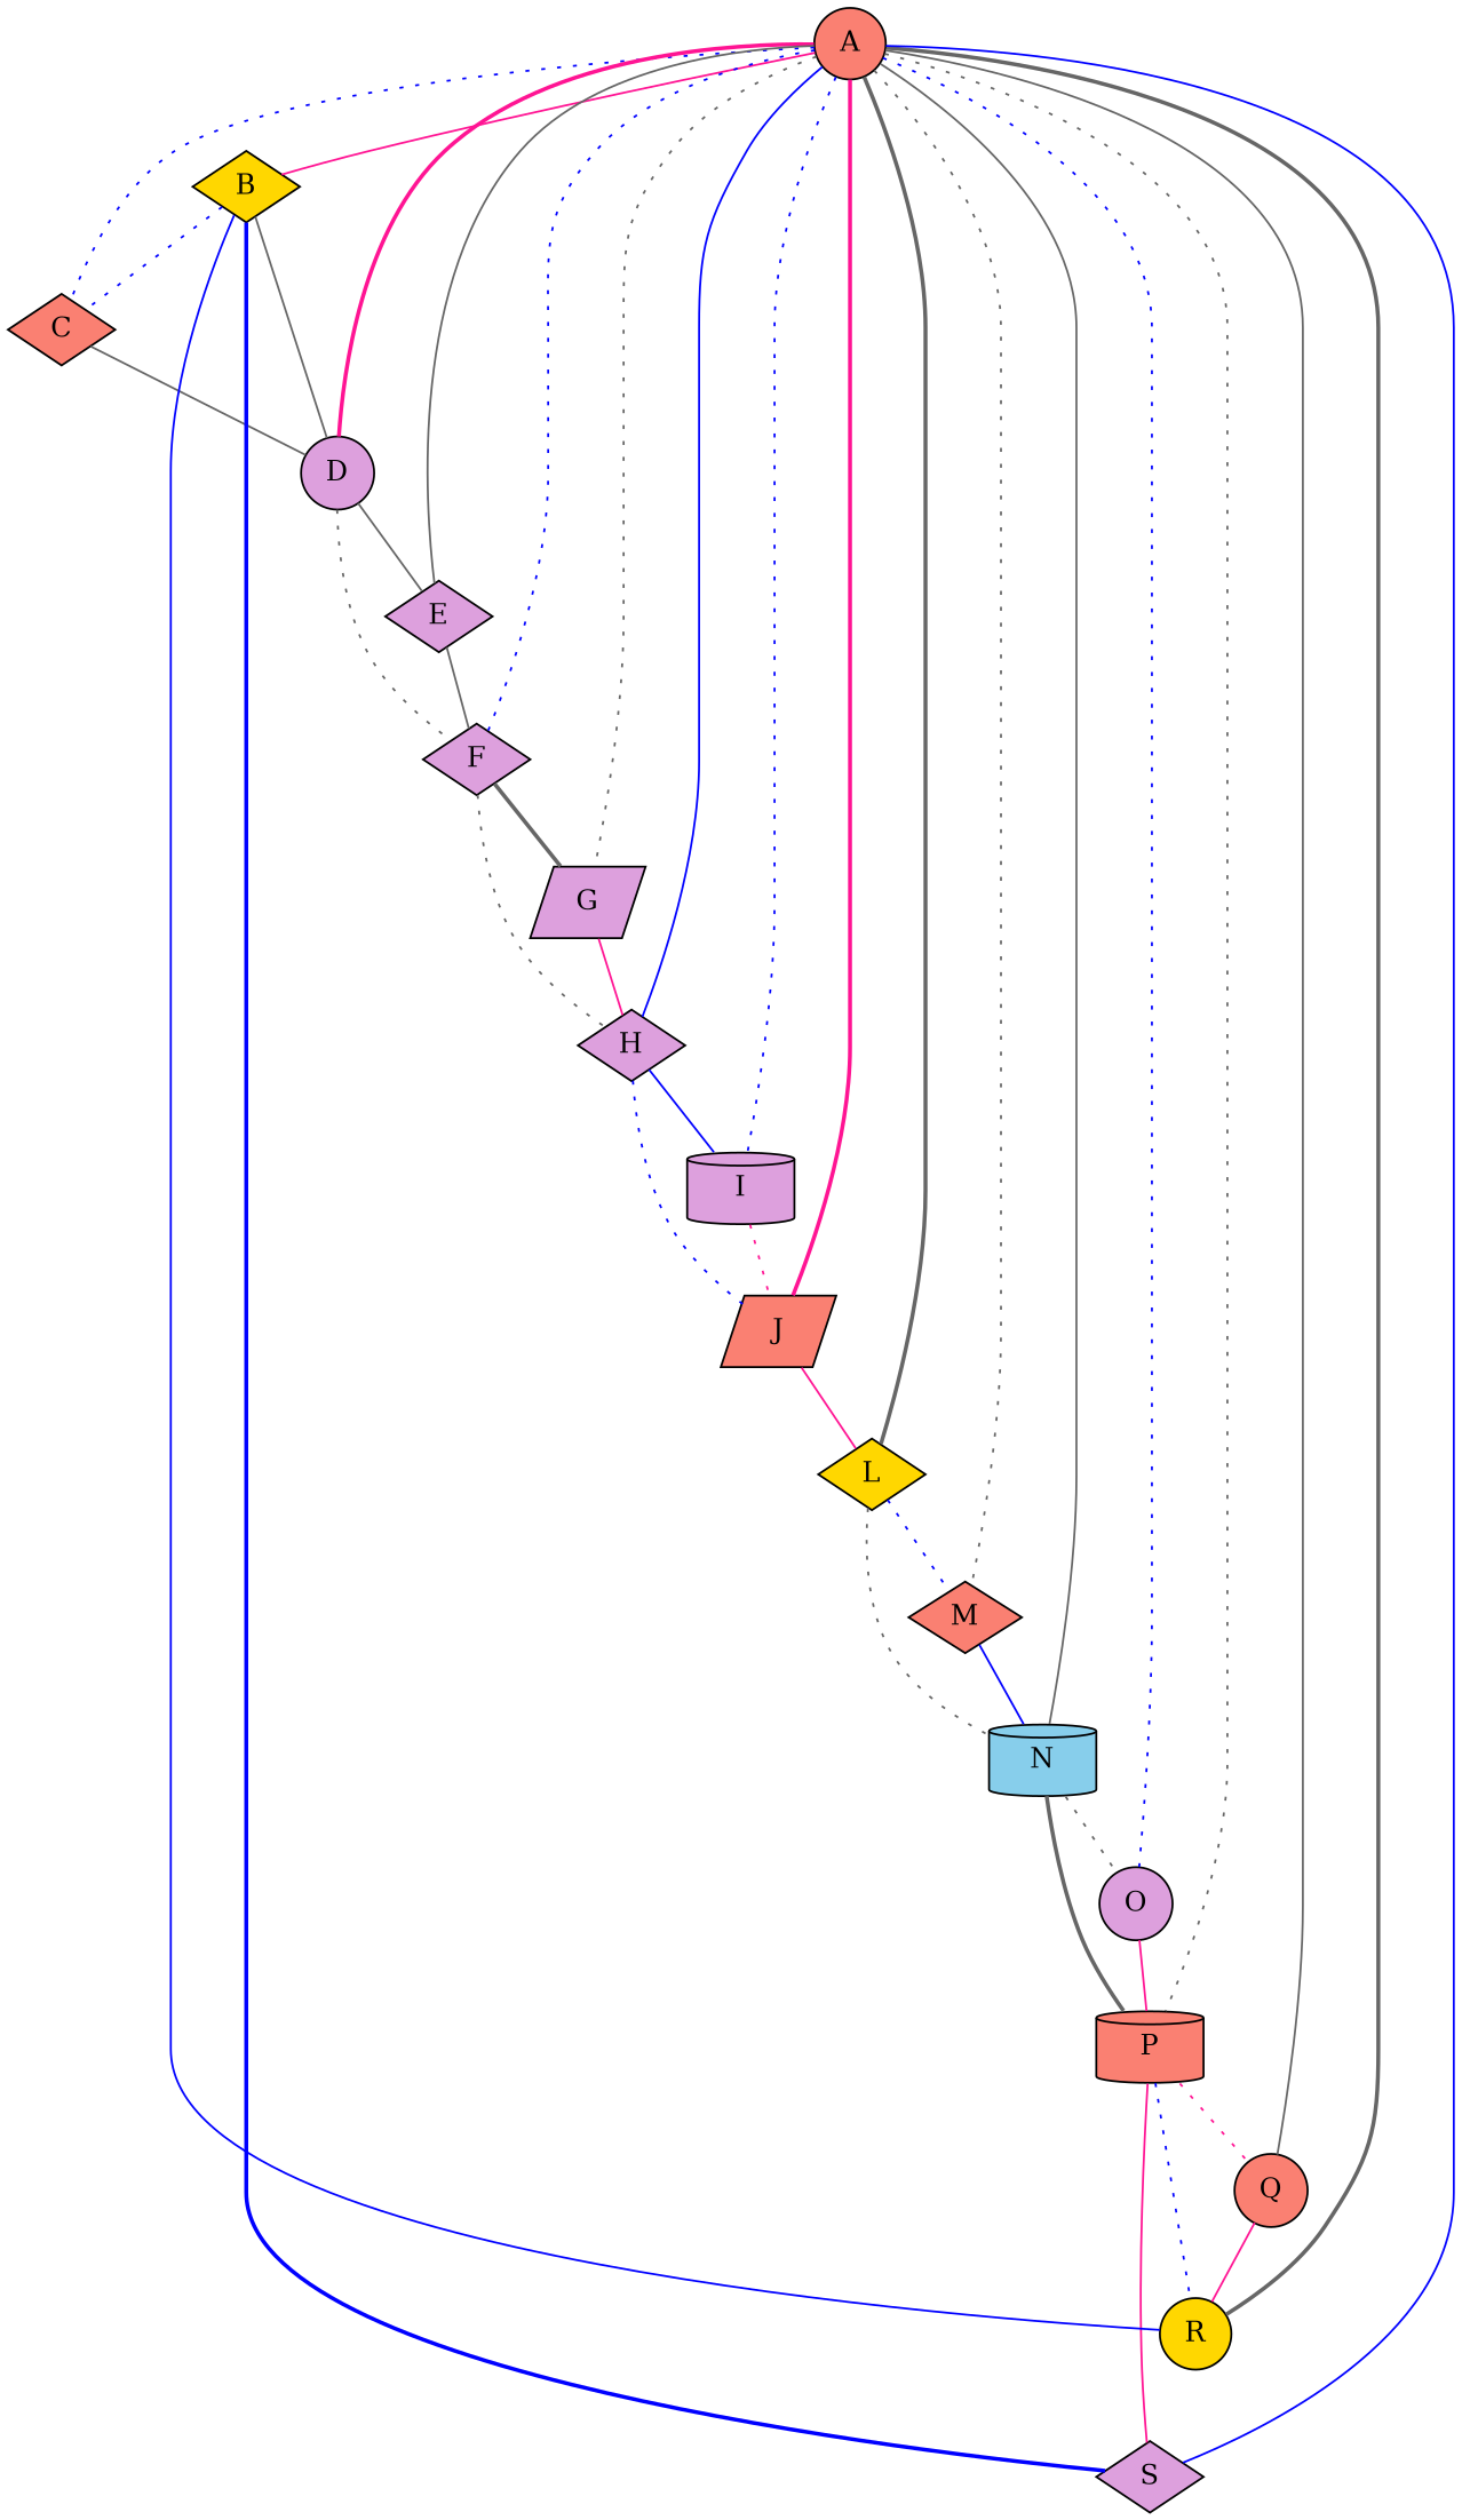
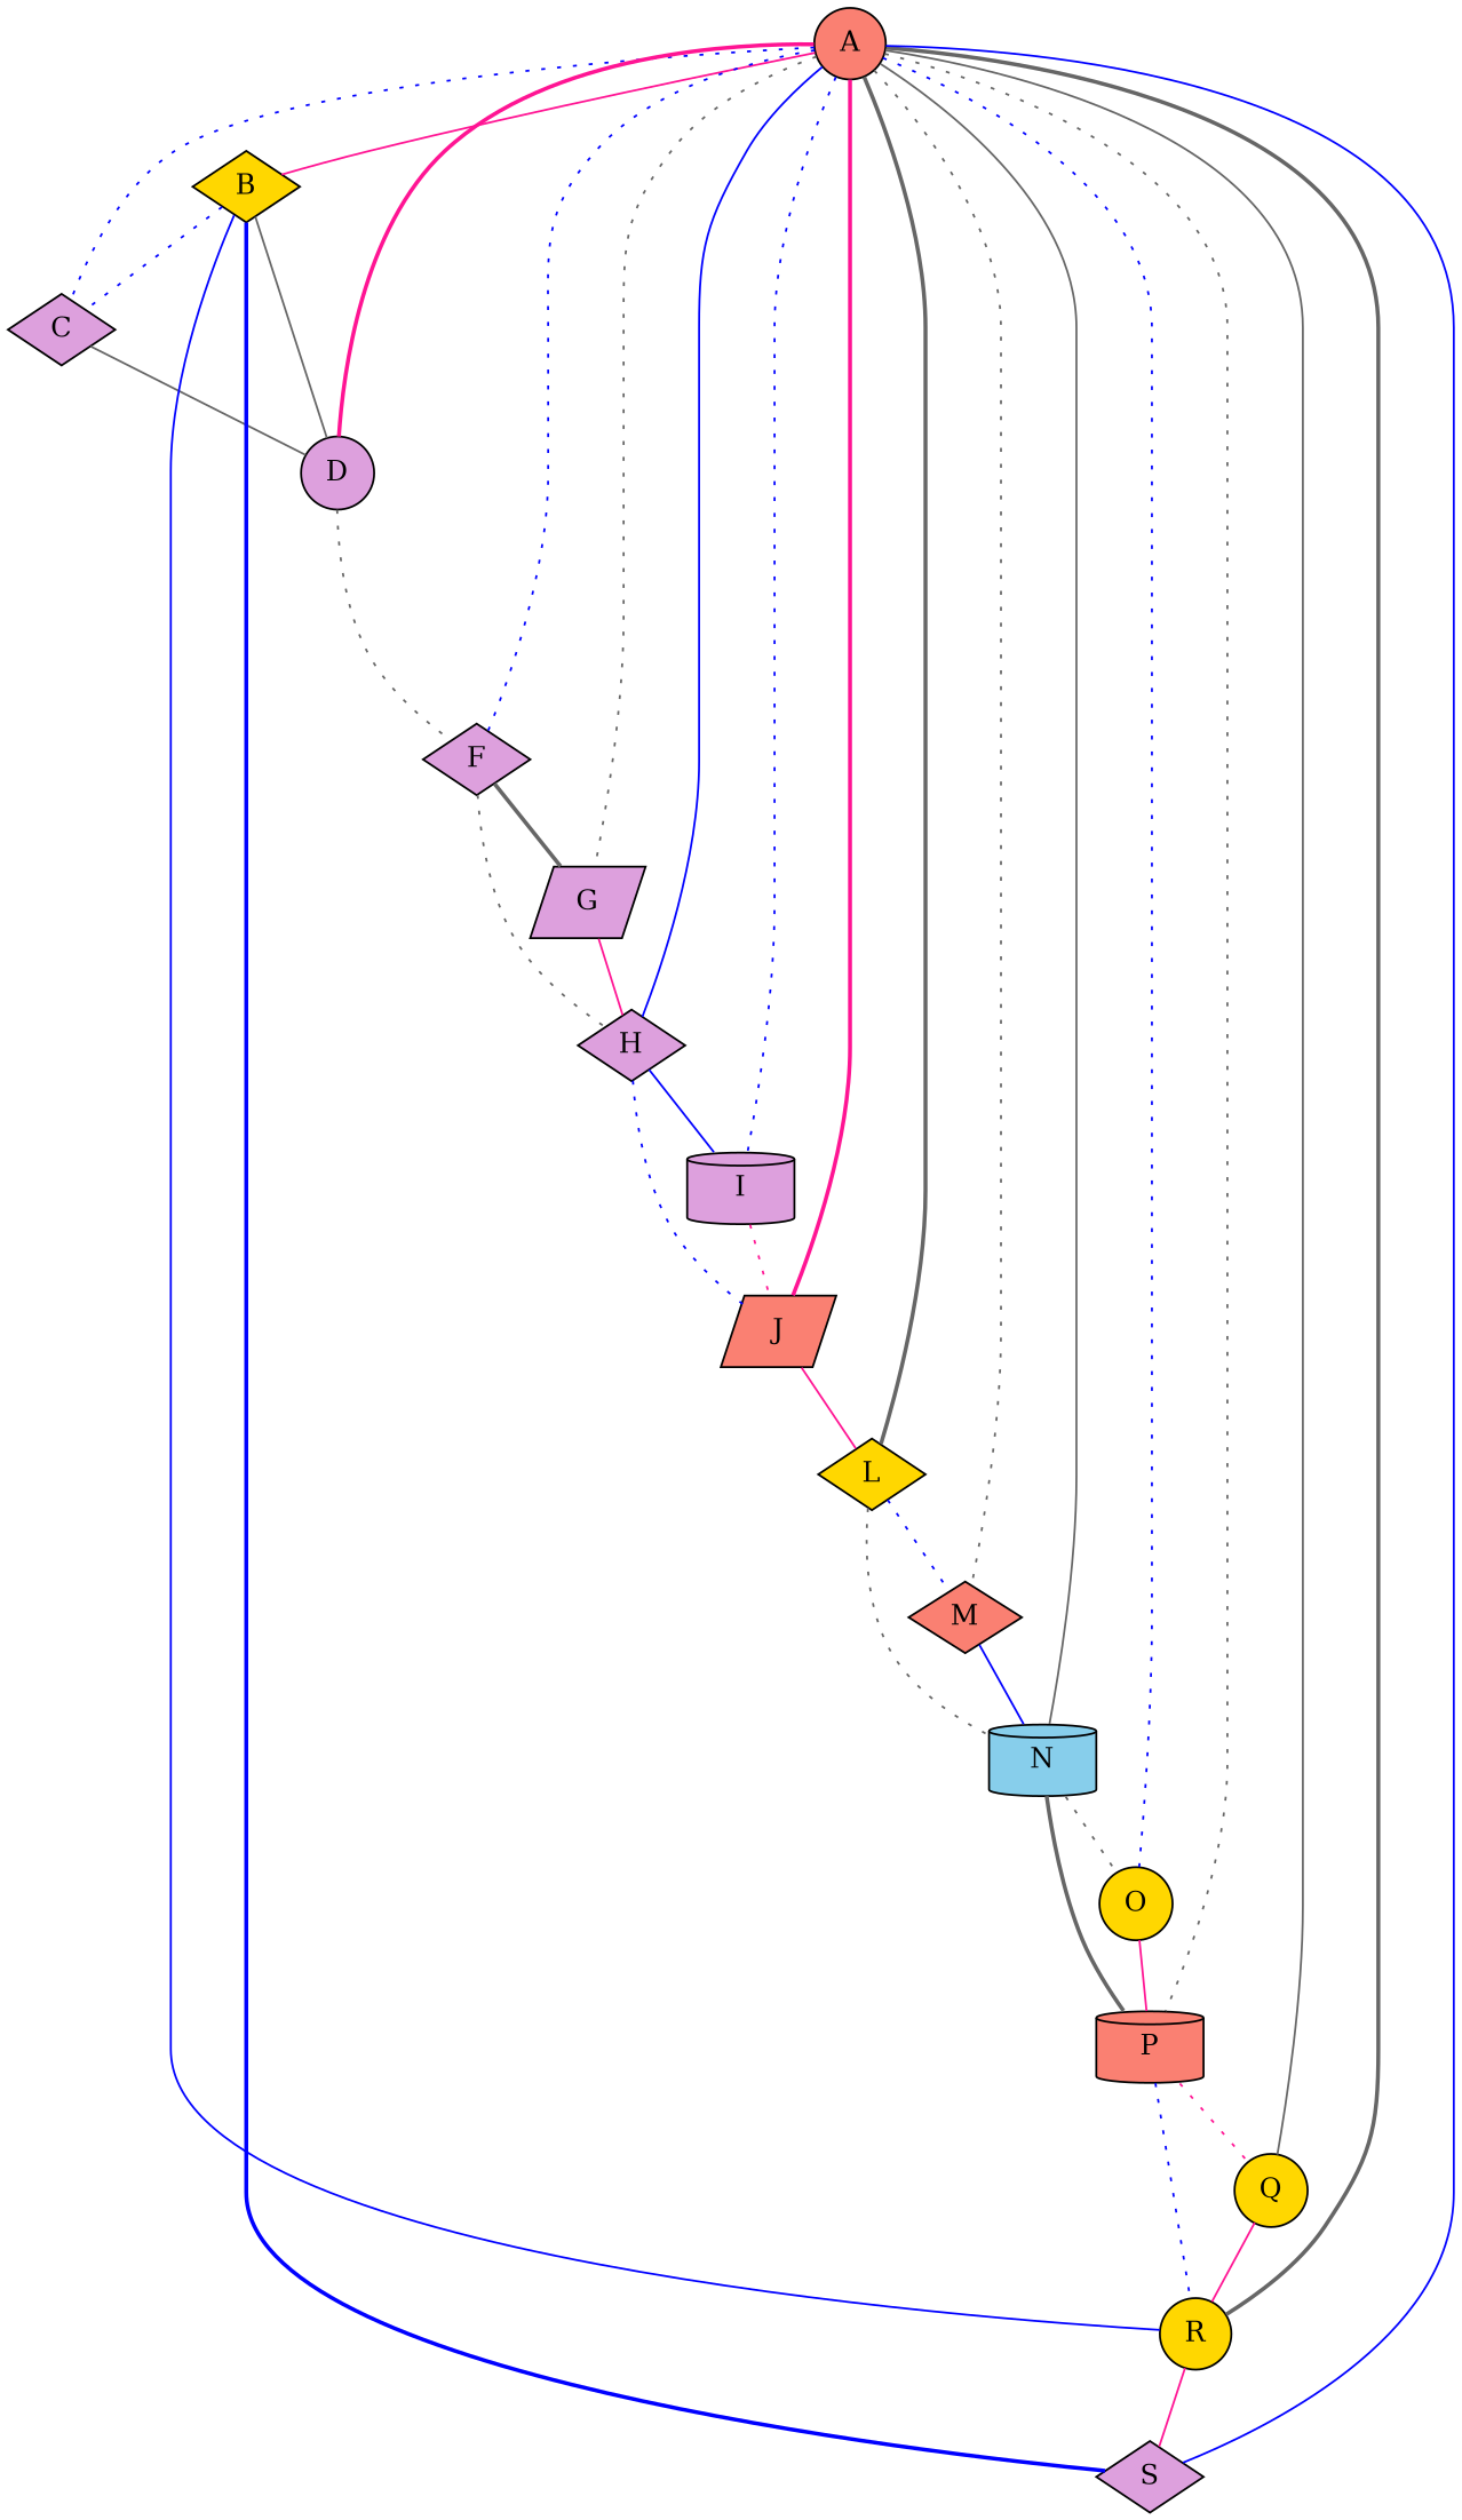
  graph {
    node [fillcolor=plum shape=diamond style=filled]
    edge [color=gray40 style=solid]
    A [fillcolor=salmon shape=circle]
    B [fillcolor=gold]
-   C [fillcolor=salmon]
+   C
    D [shape=circle]
-   E
    F
    G [shape=parallelogram]
    H
    I [shape=cylinder]
    J [fillcolor=salmon shape=parallelogram]
    L [fillcolor=gold]
    M [fillcolor=salmon]
    N [fillcolor=skyblue shape=cylinder]
-   O [shape=circle]
+   O [fillcolor=gold shape=circle]
    P [fillcolor=salmon shape=cylinder]
-   Q [fillcolor=salmon shape=circle]
+   Q [fillcolor=gold shape=circle]
    R [fillcolor=gold shape=circle]
    S
    A -- B [color=deeppink]
    A -- C [color=blue style=dotted]
    A -- D [color=deeppink style=bold]
-   A -- E
    A -- F [color=blue style=dotted]
    A -- G [style=dotted]
    A -- H [color=blue]
    A -- I [color=blue style=dotted]
    A -- J [color=deeppink style=bold]
    A -- L [style=bold]
    A -- M [style=dotted]
    A -- N
    A -- O [color=blue style=dotted]
    A -- P [style=dotted]
    A -- Q
    A -- R [style=bold]
    A -- S [color=blue]
    B -- C [color=blue style=dotted]
    B -- D
    C -- D
-   D -- E
    D -- F [style=dotted]
-   E -- F
    F -- G [style=bold]
    F -- H [style=dotted]
    G -- H [color=deeppink]
    H -- I [color=blue]
    H -- J [color=blue style=dotted]
    I -- J [color=deeppink style=dotted]
    J -- L [color=deeppink]
    L -- M [color=blue style=dotted]
    L -- N [style=dotted]
    M -- N [color=blue]
    N -- O [style=dotted]
    N -- P [style=bold]
    O -- P [color=deeppink]
    P -- Q [color=deeppink style=dotted]
    P -- R [color=blue style=dotted]
    Q -- R [color=deeppink]
    R -- B [color=blue]
-   P -- S [color=deeppink]
+   R -- S [color=deeppink]
    S -- B [color=blue style=bold]
  }
